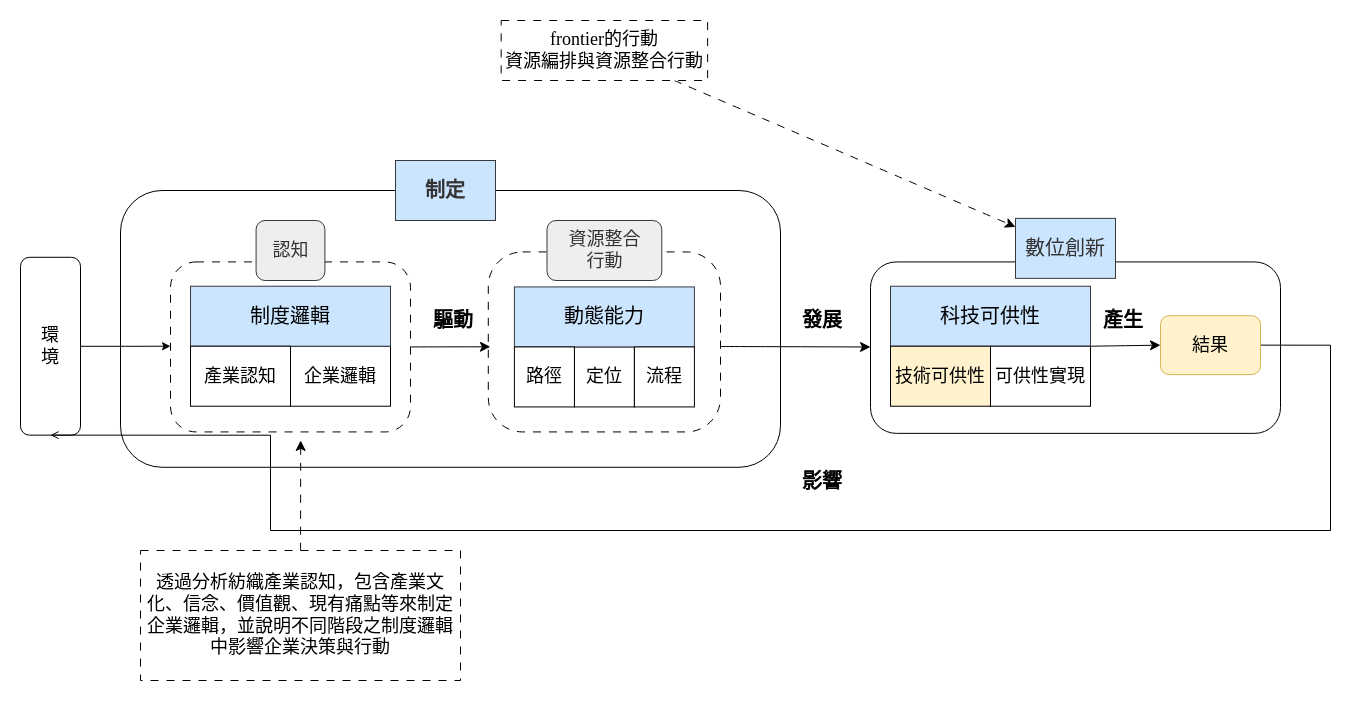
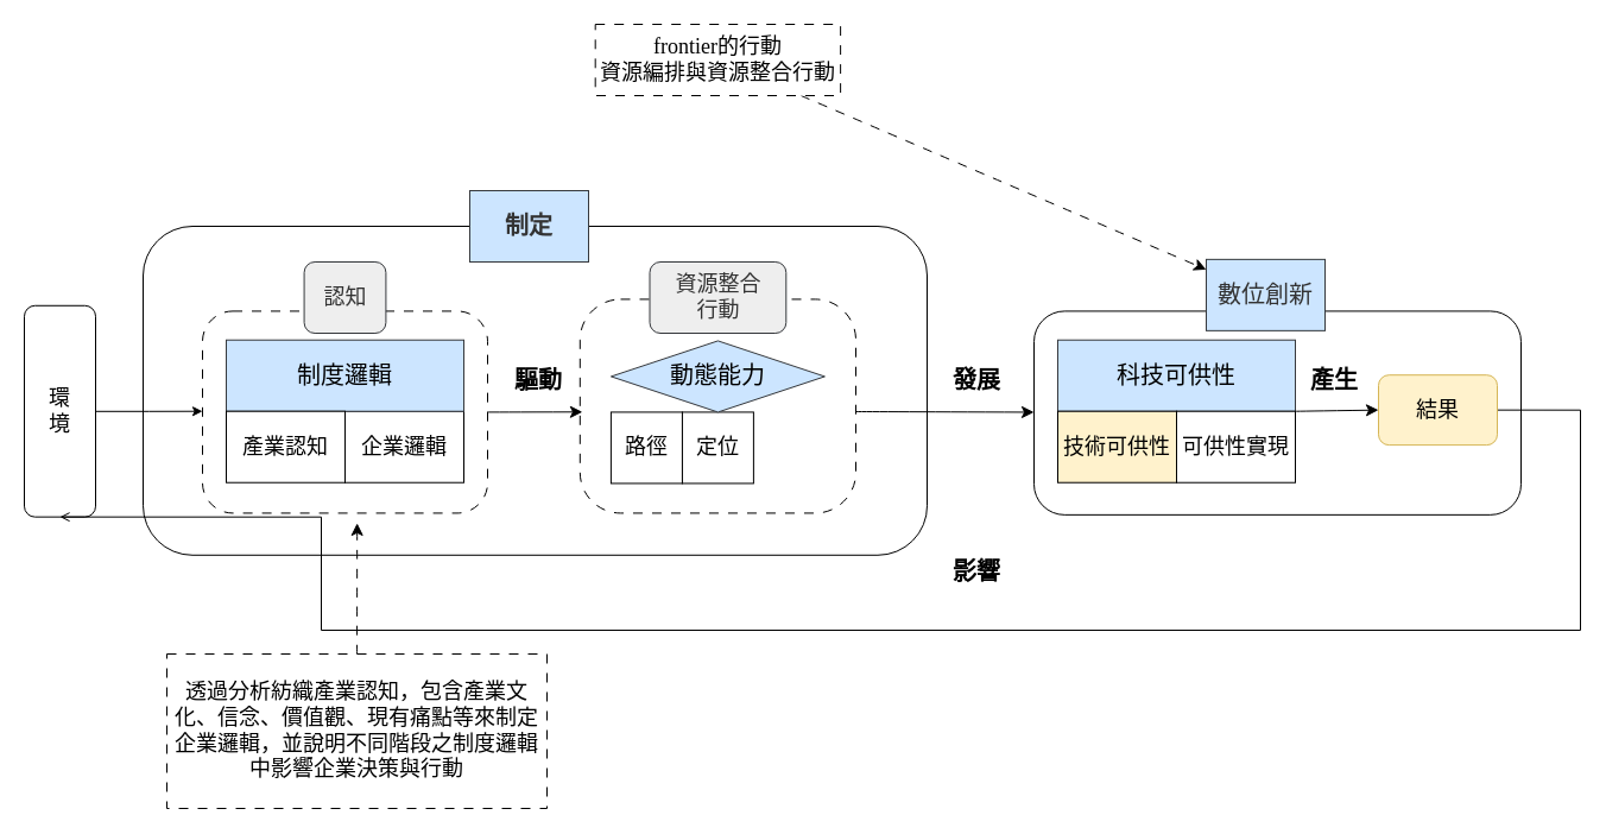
  <mxCell id="0" />
  <mxCell id="1" parent="0" />
  <mxCell id="2" value="&lt;font face=&quot;標楷體&quot; style=&quot;font-size: 18px;&quot;&gt;環&lt;/font&gt;&lt;div&gt;&lt;font face=&quot;標楷體&quot; style=&quot;font-size: 18px;&quot;&gt;境&lt;/font&gt;&lt;/div&gt;" style="rounded=1;whiteSpace=wrap;html=1;movable=1;resizable=1;rotatable=1;deletable=1;editable=1;locked=0;connectable=1;" parent="1" vertex="1"><mxGeometry x="20" y="256.79" width="60" height="177.86" as="geometry" /></mxCell>
  <mxCell id="3" value="" style="rounded=1;whiteSpace=wrap;html=1;movable=1;resizable=1;rotatable=1;deletable=1;editable=1;locked=0;connectable=1;strokeWidth=1;fontFamily=標楷體;fontSize=18;fontStyle=0;strokeColor=default;gradientColor=none;" parent="1" vertex="1"><mxGeometry x="870" y="261.43" width="410" height="171.43" as="geometry" /></mxCell>
  <mxCell id="4" value="" style="rounded=1;whiteSpace=wrap;html=1;movable=1;resizable=1;rotatable=1;deletable=1;editable=1;locked=0;connectable=1;strokeWidth=1;fontFamily=標楷體;fontSize=18;fontStyle=0" parent="1" vertex="1"><mxGeometry x="120" y="190" width="660" height="276.79" as="geometry" /></mxCell>
  <mxCell id="5" value="&lt;font style=&quot;font-size: 20px;&quot; color=&quot;#333333&quot;&gt;&lt;span&gt;&lt;b&gt;制定&lt;/b&gt;&lt;/span&gt;&lt;/font&gt;" style="rounded=0;whiteSpace=wrap;html=1;strokeColor=#36393d;fillColor=#cce5ff;fontFamily=標楷體;fontSize=18;fontStyle=0;align=center;verticalAlign=middle;" parent="1" vertex="1"><mxGeometry x="395" y="160" width="100" height="60" as="geometry" /></mxCell>
  <mxCell id="6" value="&lt;font style=&quot;font-size: 20px;&quot; face=&quot;標楷體&quot;&gt;&lt;b style=&quot;&quot;&gt;驅&lt;/b&gt;&lt;/font&gt;&lt;b style=&quot;font-size: 20px; font-family: 標楷體; background-color: transparent; color: light-dark(rgb(0, 0, 0), rgb(255, 255, 255));&quot;&gt;動&lt;/b&gt;" style="text;html=1;align=center;verticalAlign=middle;whiteSpace=wrap;rounded=0;fontFamily=Helvetica;fontSize=12;fontColor=default;" parent="1" vertex="1"><mxGeometry x="425.623" y="303.995" width="54.375" height="30" as="geometry" /></mxCell>
  <mxCell id="7" value="&lt;font style=&quot;font-size: 20px;&quot; face=&quot;標楷體&quot;&gt;&lt;b style=&quot;&quot;&gt;發&lt;/b&gt;&lt;/font&gt;&lt;b style=&quot;font-size: 20px; font-family: 標楷體; background-color: transparent; color: light-dark(rgb(0, 0, 0), rgb(255, 255, 255));&quot;&gt;展&lt;/b&gt;" style="text;html=1;align=center;verticalAlign=middle;whiteSpace=wrap;rounded=0;" parent="1" vertex="1"><mxGeometry x="795.003" y="303.995" width="54.375" height="30" as="geometry" /></mxCell>
  <mxCell id="8" value="&lt;font style=&quot;font-size: 20px;&quot; color=&quot;#333333&quot;&gt;數位創新&lt;/font&gt;" style="rounded=0;whiteSpace=wrap;html=1;strokeColor=#36393d;fillColor=#cce5ff;fontFamily=標楷體;fontSize=18;fontStyle=0;align=center;verticalAlign=middle;" parent="1" vertex="1"><mxGeometry x="1015.004" y="217.86" width="100" height="60" as="geometry" /></mxCell>
  <mxCell id="9" style="edgeStyle=none;curved=1;rounded=0;orthogonalLoop=1;jettySize=auto;html=1;exitX=1;exitY=1;exitDx=0;exitDy=0;entryX=0;entryY=0.5;entryDx=0;entryDy=0;fontSize=12;startSize=8;endSize=8;" parent="1" source="36" target="12" edge="1"><mxGeometry relative="1" as="geometry" /></mxCell>
  <mxCell id="10" value="&lt;font style=&quot;font-size: 20px;&quot; face=&quot;標楷體&quot;&gt;&lt;b style=&quot;&quot;&gt;產&lt;/b&gt;&lt;/font&gt;&lt;b style=&quot;font-size: 20px; font-family: 標楷體; background-color: transparent; color: light-dark(rgb(0, 0, 0), rgb(255, 255, 255));&quot;&gt;生&lt;/b&gt;" style="text;html=1;align=center;verticalAlign=middle;whiteSpace=wrap;rounded=0;fontFamily=Helvetica;fontSize=12;fontColor=default;" parent="1" vertex="1"><mxGeometry x="1095.632" y="303.995" width="54.375" height="30" as="geometry" /></mxCell>
  <mxCell id="11" style="edgeStyle=orthogonalEdgeStyle;rounded=0;orthogonalLoop=1;jettySize=auto;html=1;exitX=1;exitY=0.5;exitDx=0;exitDy=0;entryX=0.5;entryY=1;entryDx=0;entryDy=0;endArrow=open;" edge="1" parent="1" source="12" target="2"><mxGeometry relative="1" as="geometry"><mxPoint x="590" y="500" as="targetPoint" /><Array as="points"><mxPoint x="1330" y="345" /><mxPoint x="1330" y="530" /><mxPoint x="270" y="530" /><mxPoint x="270" y="435" /></Array></mxGeometry></mxCell>
  <mxCell id="12" value="結果" style="rounded=1;whiteSpace=wrap;html=1;fontSize=18;fontFamily=標楷體;movable=1;resizable=1;rotatable=1;deletable=1;editable=1;locked=0;connectable=1;fontStyle=0;fillColor=#fff2cc;strokeColor=#d6b656;" parent="1" vertex="1"><mxGeometry x="1160" y="315.185" width="100" height="58.93" as="geometry" /></mxCell>
  <mxCell id="13" value="&lt;font style=&quot;font-size: 20px;&quot; face=&quot;標楷體&quot;&gt;&lt;b style=&quot;&quot;&gt;影響&lt;/b&gt;&lt;/font&gt;" style="text;html=1;align=center;verticalAlign=middle;whiteSpace=wrap;rounded=0;" parent="1" vertex="1"><mxGeometry x="795" y="465" width="54.38" height="30" as="geometry" /></mxCell>
  <mxCell id="14" style="edgeStyle=orthogonalEdgeStyle;rounded=0;orthogonalLoop=1;jettySize=auto;html=1;" parent="1" source="2" edge="1"><mxGeometry relative="1" as="geometry"><mxPoint x="170" y="345.72" as="targetPoint" /></mxGeometry></mxCell>
  <mxCell id="15" style="edgeStyle=none;curved=1;rounded=0;orthogonalLoop=1;jettySize=auto;html=1;fontSize=12;startSize=8;endSize=8;dashed=1;dashPattern=8 8;" parent="1" source="16" target="8" edge="1"><mxGeometry relative="1" as="geometry"><mxPoint x="616" y="160" as="targetPoint" /></mxGeometry></mxCell>
  <mxCell id="16" value="&lt;font face=&quot;標楷體&quot; style=&quot;font-size: 18px;&quot;&gt;frontier的行動&lt;/font&gt;&lt;div&gt;&lt;font face=&quot;標楷體&quot;&gt;&lt;span style=&quot;font-size: 18px;&quot;&gt;資源編排與資源整合行動&lt;/span&gt;&lt;/font&gt;&lt;/div&gt;" style="rounded=0;whiteSpace=wrap;html=1;dashed=1;dashPattern=8 8;" parent="1" vertex="1"><mxGeometry x="500.7" y="20" width="206.41" height="60" as="geometry" /></mxCell>
  <mxCell id="17" value="&lt;font face=&quot;標楷體&quot; style=&quot;font-size: 18px;&quot;&gt;透過分析紡織產業認知，包含產業文化、信念、價值觀、現有痛點等來制定企業邏輯，並說明不同階段之&lt;/font&gt;&lt;span style=&quot;font-size: 18px; font-family: 標楷體; background-color: transparent; color: light-dark(rgb(0, 0, 0), rgb(255, 255, 255));&quot;&gt;制度邏輯中影響企業決策與行動&lt;/span&gt;" style="rounded=0;whiteSpace=wrap;html=1;dashed=1;dashPattern=8 8;" parent="1" vertex="1"><mxGeometry x="140" y="550" width="320" height="130" as="geometry" /></mxCell>
  <mxCell id="18" value="" style="rounded=1;whiteSpace=wrap;html=1;movable=1;resizable=1;rotatable=1;deletable=1;editable=1;locked=0;connectable=1;strokeWidth=1;dashed=1;dashPattern=8 8;fontFamily=標楷體;fontSize=18;fontStyle=0" parent="1" vertex="1"><mxGeometry x="170" y="261.43" width="240" height="170" as="geometry" /></mxCell>
  <mxCell id="19" value="&lt;font color=&quot;#333333&quot;&gt;&lt;span&gt;認知&lt;/span&gt;&lt;/font&gt;" style="rounded=1;whiteSpace=wrap;html=1;strokeColor=#36393d;fillColor=#eeeeee;fontFamily=標楷體;fontSize=18;fontStyle=0" parent="1" vertex="1"><mxGeometry x="255.582" y="220" width="68.83" height="60" as="geometry" /></mxCell>
  <mxCell id="20" value="" style="group;movable=1;resizable=1;rotatable=1;deletable=1;editable=1;locked=0;connectable=1;" parent="1" vertex="1" connectable="0"><mxGeometry x="189.997" y="285.72" width="200.0" height="120" as="geometry" /></mxCell>
  <mxCell id="21" value="企業邏輯" style="rounded=0;whiteSpace=wrap;html=1;movable=1;resizable=1;rotatable=1;deletable=1;editable=1;locked=0;connectable=1;fontFamily=標楷體;fontSize=18;fontStyle=0" parent="20" vertex="1"><mxGeometry x="100.0" y="60" width="100" height="60" as="geometry" /></mxCell>
  <mxCell id="22" value="" style="group" parent="20" vertex="1" connectable="0"><mxGeometry width="200.0" height="120" as="geometry" /></mxCell>
  <mxCell id="23" value="&lt;span&gt;&lt;font style=&quot;font-size: 20px;&quot;&gt;制度邏輯&lt;/font&gt;&lt;/span&gt;" style="rounded=0;whiteSpace=wrap;html=1;fontSize=18;fontFamily=標楷體;movable=1;resizable=1;rotatable=1;deletable=1;editable=1;locked=0;connectable=1;fillColor=#cce5ff;strokeColor=#36393d;fontStyle=0;align=center;verticalAlign=middle;" parent="22" vertex="1"><mxGeometry width="200" height="60" as="geometry" /></mxCell>
  <mxCell id="24" value="產業認知" style="rounded=0;whiteSpace=wrap;html=1;movable=1;resizable=1;rotatable=1;deletable=1;editable=1;locked=0;connectable=1;fontFamily=標楷體;fontSize=18;fontStyle=0" parent="22" vertex="1"><mxGeometry y="60" width="100" height="60" as="geometry" /></mxCell>
  <mxCell id="25" style="edgeStyle=none;curved=1;rounded=0;orthogonalLoop=1;jettySize=auto;html=1;fontSize=12;startSize=8;endSize=8;" parent="1" target="3" edge="1"><mxGeometry relative="1" as="geometry"><mxPoint x="720" y="346" as="sourcePoint" /><Array as="points" /></mxGeometry></mxCell>
  <mxCell id="26" value="" style="rounded=1;whiteSpace=wrap;html=1;movable=1;resizable=1;rotatable=1;deletable=1;editable=1;locked=0;connectable=1;strokeWidth=1;dashed=1;dashPattern=8 8;fontFamily=標楷體;fontSize=18;fontStyle=0;arcSize=19;" parent="1" vertex="1"><mxGeometry x="487.809" y="251.43" width="232.19" height="180" as="geometry" /></mxCell>
  <mxCell id="27" value="&lt;font color=&quot;#333333&quot;&gt;&lt;span&gt;資源整合&lt;/span&gt;&lt;/font&gt;&lt;div&gt;&lt;font color=&quot;#333333&quot;&gt;&lt;span&gt;行動&lt;/span&gt;&lt;/font&gt;&lt;/div&gt;" style="rounded=1;whiteSpace=wrap;html=1;strokeColor=#36393d;fillColor=#eeeeee;fontFamily=標楷體;fontSize=18;fontStyle=0" parent="1" vertex="1"><mxGeometry x="546.51" y="220" width="114.79" height="60" as="geometry" /></mxCell>
  <mxCell id="28" value="" style="group;movable=1;resizable=1;rotatable=1;deletable=1;editable=1;locked=0;connectable=1;" parent="1" vertex="1" connectable="0"><mxGeometry x="513.904" y="286.43" width="180" height="120" as="geometry" /></mxCell>
  <mxCell id="29" value="" style="group" parent="28" vertex="1" connectable="0"><mxGeometry width="180" height="120" as="geometry" /></mxCell>
  <mxCell id="30" value="定位" style="rounded=0;whiteSpace=wrap;html=1;movable=1;resizable=1;rotatable=1;deletable=1;editable=1;locked=0;connectable=1;fontFamily=標楷體;fontSize=18;fontStyle=0" parent="29" vertex="1"><mxGeometry x="59.996" y="60" width="60" height="60" as="geometry" /></mxCell>
- <mxCell id="31" value="&lt;span&gt;&lt;font style=&quot;font-size: 20px;&quot;&gt;動態能力&lt;/font&gt;&lt;/span&gt;" style="rounded=0;whiteSpace=wrap;html=1;fontSize=18;fontFamily=標楷體;movable=1;resizable=1;rotatable=1;deletable=1;editable=1;locked=0;connectable=1;fillColor=#cce5ff;strokeColor=#36393d;fontStyle=0" parent="29" vertex="1"><mxGeometry width="180" height="60" as="geometry" /></mxCell>
+ <mxCell id="31" value="&lt;span&gt;&lt;font style=&quot;font-size: 20px;&quot;&gt;動態能力&lt;/font&gt;&lt;/span&gt;" style="rhombus;whiteSpace=wrap;html=1;fontSize=18;fontFamily=標楷體;movable=1;resizable=1;rotatable=1;deletable=1;editable=1;locked=0;connectable=1;fillColor=#cce5ff;strokeColor=#36393d;fontStyle=0;" parent="29" vertex="1"><mxGeometry width="180" height="60" as="geometry" /></mxCell>
  <mxCell id="32" value="路徑" style="rounded=0;whiteSpace=wrap;html=1;movable=1;resizable=1;rotatable=1;deletable=1;editable=1;locked=0;connectable=1;fontFamily=標楷體;fontSize=18;fontStyle=0" parent="29" vertex="1"><mxGeometry y="60" width="60" height="60" as="geometry" /></mxCell>
- <mxCell id="33" value="&lt;font&gt;&lt;span&gt;&lt;span&gt;流程&lt;/span&gt;&lt;/span&gt;&lt;/font&gt;" style="rounded=0;whiteSpace=wrap;html=1;movable=1;resizable=1;rotatable=1;deletable=1;editable=1;locked=0;connectable=1;fontFamily=標楷體;fontSize=18;fontStyle=0" parent="29" vertex="1"><mxGeometry x="120" y="60" width="60" height="60" as="geometry" /></mxCell>
  <mxCell id="34" value="" style="group;movable=1;resizable=1;rotatable=1;deletable=1;editable=1;locked=0;connectable=1;" parent="1" vertex="1" connectable="0"><mxGeometry x="890" y="285.72" width="200" height="120" as="geometry" /></mxCell>
  <mxCell id="35" value="" style="group;movable=1;resizable=1;rotatable=1;deletable=1;editable=1;locked=0;connectable=1;" parent="34" vertex="1" connectable="0"><mxGeometry width="200" height="120" as="geometry" /></mxCell>
  <mxCell id="36" value="&lt;span&gt;&lt;font style=&quot;font-size: 20px;&quot;&gt;科技可供性&lt;/font&gt;&lt;/span&gt;" style="rounded=0;whiteSpace=wrap;html=1;fontSize=18;fontFamily=標楷體;movable=1;resizable=1;rotatable=1;deletable=1;editable=1;locked=0;connectable=1;fillColor=#cce5ff;strokeColor=#36393d;fontStyle=0" parent="35" vertex="1"><mxGeometry width="200" height="60" as="geometry" /></mxCell>
  <mxCell id="37" value="&lt;font&gt;&lt;span&gt;&lt;span&gt;可供性實現&lt;/span&gt;&lt;/span&gt;&lt;/font&gt;" style="rounded=0;whiteSpace=wrap;html=1;movable=1;resizable=1;rotatable=1;deletable=1;editable=1;locked=0;connectable=1;fontFamily=標楷體;fontSize=18;fontStyle=0" parent="35" vertex="1"><mxGeometry x="100" y="60" width="100" height="60" as="geometry" /></mxCell>
  <mxCell id="38" value="&lt;font&gt;&lt;span&gt;技術可供性&lt;/span&gt;&lt;/font&gt;" style="rounded=0;whiteSpace=wrap;html=1;movable=1;resizable=1;rotatable=1;deletable=1;editable=1;locked=0;connectable=1;fontFamily=標楷體;fontSize=18;fontStyle=0;fillColor=#fff2cc;" parent="35" vertex="1"><mxGeometry y="60" width="100" height="60" as="geometry" /></mxCell>
  <mxCell id="39" style="edgeStyle=none;curved=1;rounded=0;orthogonalLoop=1;jettySize=auto;html=1;exitX=1;exitY=0.5;exitDx=0;exitDy=0;entryX=0.009;entryY=0.527;entryDx=0;entryDy=0;entryPerimeter=0;fontSize=12;startSize=8;endSize=8;" parent="1" source="18" target="26" edge="1"><mxGeometry relative="1" as="geometry" /></mxCell>
  <mxCell id="40" style="edgeStyle=none;curved=1;rounded=0;orthogonalLoop=1;jettySize=auto;html=1;entryX=0.273;entryY=0.903;entryDx=0;entryDy=0;entryPerimeter=0;fontSize=12;startSize=8;endSize=8;dashed=1;dashPattern=8 8;" parent="1" source="17" target="4" edge="1"><mxGeometry relative="1" as="geometry" /></mxCell>
